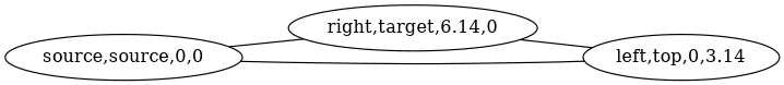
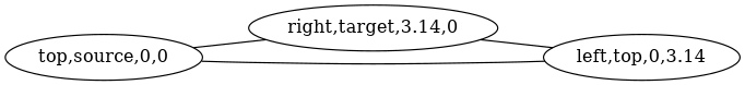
  graph {
    rankdir=LR
-   n1 [label="source,source,0,0"]
-   n2 [label="right,target,6.14,0"]
+   n1 [label="top,source,0,0"]
+   n2 [label="right,target,3.14,0"]
    n3 [label="left,top,0,3.14"]
    n1 -- n2
    n2 -- n3
    n3 -- n1
  }
